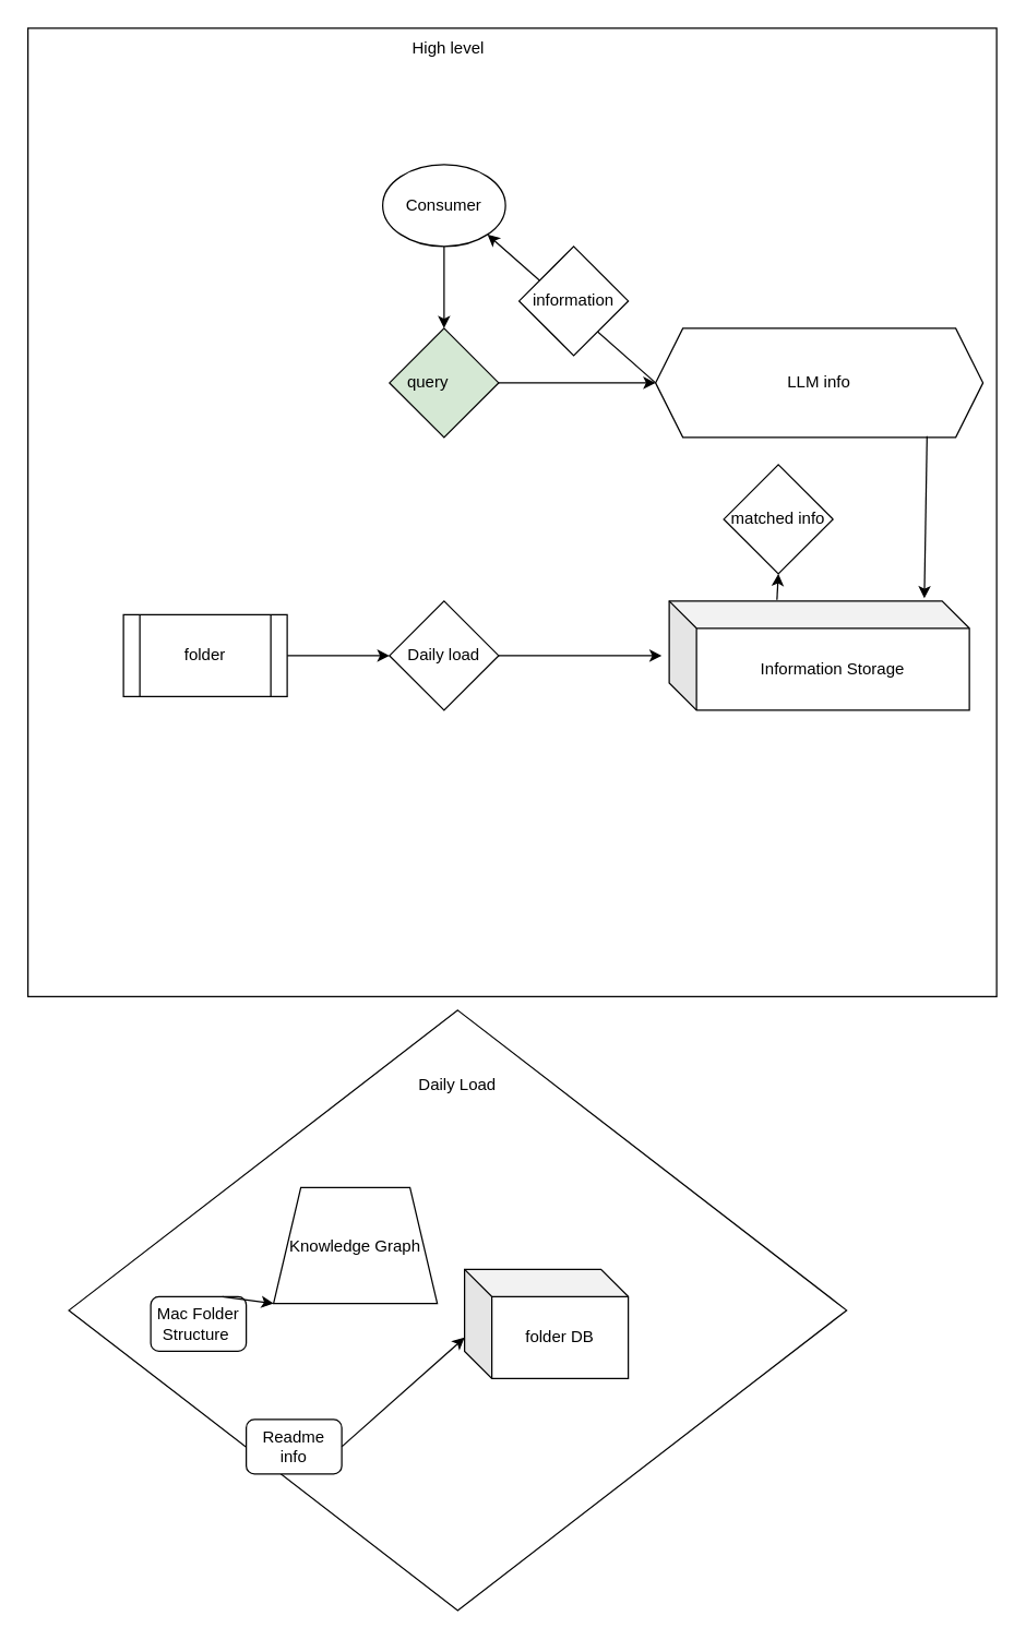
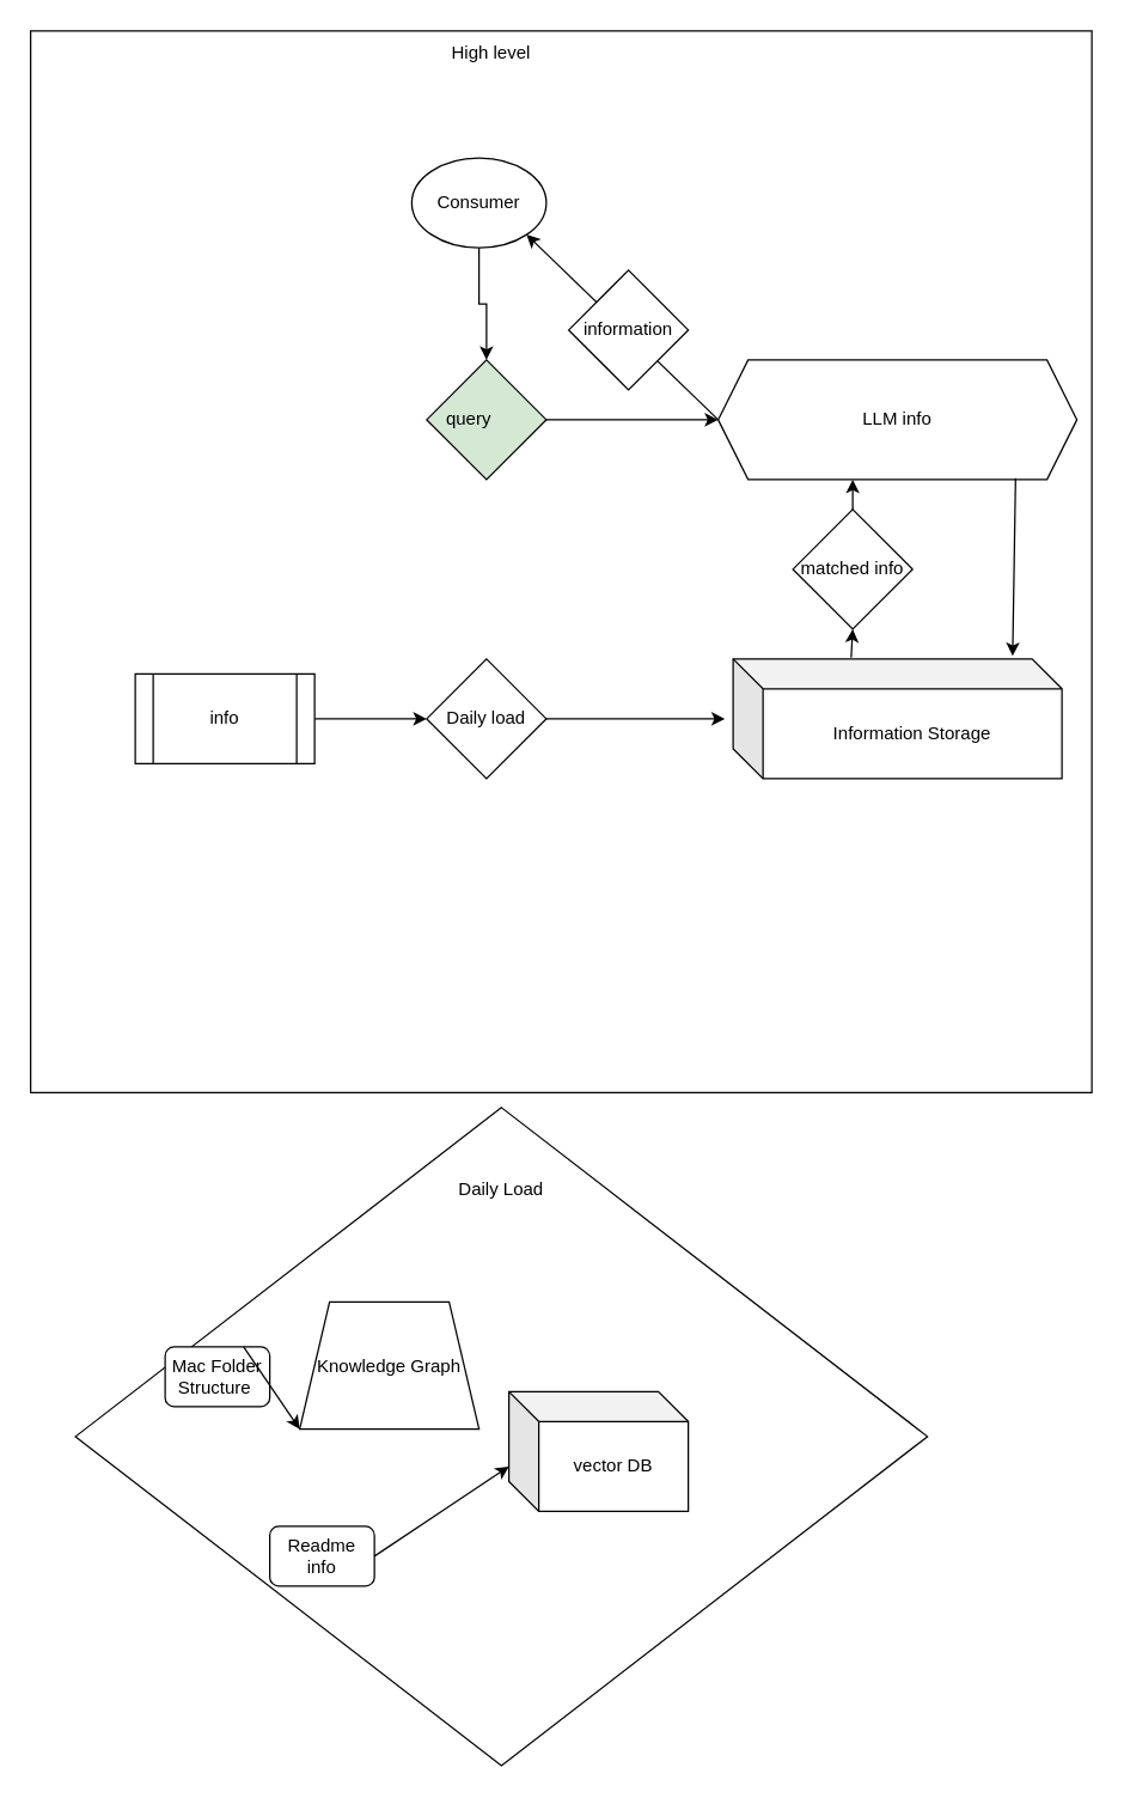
  <mxCell id="0" />
  <mxCell id="1" parent="0" />
  <mxCell id="2" value="" style="whiteSpace=wrap;html=1;aspect=fixed;" parent="1" vertex="1"><mxGeometry x="20" y="20" width="710" height="710" as="geometry" /></mxCell>
  <mxCell id="3" style="edgeStyle=orthogonalEdgeStyle;rounded=0;orthogonalLoop=1;jettySize=auto;html=1;exitX=0.5;exitY=1;exitDx=0;exitDy=0;entryX=0.5;entryY=0;entryDx=0;entryDy=0;" parent="1" source="4" target="6" edge="1"><mxGeometry relative="1" as="geometry" /></mxCell>
- <mxCell id="4" value="Consumer" style="ellipse;whiteSpace=wrap;html=1;" parent="1" vertex="1"><mxGeometry x="280" y="120" width="90" height="60" as="geometry" /></mxCell>
+ <mxCell id="4" value="Consumer" style="ellipse;whiteSpace=wrap;html=1;" parent="1" vertex="1"><mxGeometry x="275" y="105" width="90" height="60" as="geometry" /></mxCell>
  <mxCell id="5" style="edgeStyle=orthogonalEdgeStyle;rounded=0;orthogonalLoop=1;jettySize=auto;html=1;exitX=1;exitY=0.5;exitDx=0;exitDy=0;" parent="1" source="6" target="12" edge="1"><mxGeometry relative="1" as="geometry" /></mxCell>
  <mxCell id="6" value="query&lt;span style=&quot;white-space: pre;&quot;&gt;&#09;&lt;/span&gt;" style="rhombus;whiteSpace=wrap;html=1;fillColor=#d5e8d4;" parent="1" vertex="1"><mxGeometry x="285" y="240" width="80" height="80" as="geometry" /></mxCell>
  <mxCell id="7" style="edgeStyle=orthogonalEdgeStyle;rounded=0;orthogonalLoop=1;jettySize=auto;html=1;exitX=1;exitY=0.5;exitDx=0;exitDy=0;entryX=0;entryY=0.5;entryDx=0;entryDy=0;" parent="1" source="8" target="10" edge="1"><mxGeometry relative="1" as="geometry" /></mxCell>
- <mxCell id="8" value="folder" style="shape=process;whiteSpace=wrap;html=1;backgroundOutline=1;" parent="1" vertex="1"><mxGeometry x="90" y="450" width="120" height="60" as="geometry" /></mxCell>
+ <mxCell id="8" value="info" style="shape=process;whiteSpace=wrap;html=1;backgroundOutline=1;" parent="1" vertex="1"><mxGeometry x="90" y="450" width="120" height="60" as="geometry" /></mxCell>
  <mxCell id="9" value="Information Storage" style="shape=cube;whiteSpace=wrap;html=1;boundedLbl=1;backgroundOutline=1;darkOpacity=0.05;darkOpacity2=0.1;" parent="1" vertex="1"><mxGeometry x="490" y="440" width="220" height="80" as="geometry" /></mxCell>
  <mxCell id="10" value="Daily load" style="rhombus;whiteSpace=wrap;html=1;" parent="1" vertex="1"><mxGeometry x="285" y="440" width="80" height="80" as="geometry" /></mxCell>
  <mxCell id="11" style="edgeStyle=orthogonalEdgeStyle;rounded=0;orthogonalLoop=1;jettySize=auto;html=1;exitX=1;exitY=0.5;exitDx=0;exitDy=0;entryX=-0.025;entryY=0.5;entryDx=0;entryDy=0;entryPerimeter=0;" parent="1" source="10" target="9" edge="1"><mxGeometry relative="1" as="geometry" /></mxCell>
  <mxCell id="12" value="LLM info" style="shape=hexagon;perimeter=hexagonPerimeter2;whiteSpace=wrap;html=1;fixedSize=1;" parent="1" vertex="1"><mxGeometry x="480" y="240" width="240" height="80" as="geometry" /></mxCell>
  <mxCell id="13" value="matched info" style="rhombus;whiteSpace=wrap;html=1;" parent="1" vertex="1"><mxGeometry x="530" y="340" width="80" height="80" as="geometry" /></mxCell>
  <mxCell id="14" value="" style="endArrow=classic;html=1;rounded=0;exitX=0.359;exitY=-0.012;exitDx=0;exitDy=0;exitPerimeter=0;entryX=0.5;entryY=1;entryDx=0;entryDy=0;" parent="1" source="9" target="13" edge="1"><mxGeometry width="50" height="50" relative="1" as="geometry"><mxPoint x="350" y="340" as="sourcePoint" /><mxPoint x="400" y="290" as="targetPoint" /></mxGeometry></mxCell>
+ <mxCell id="15" value="" style="endArrow=classic;html=1;rounded=0;exitX=0.5;exitY=0;exitDx=0;exitDy=0;entryX=0.375;entryY=1;entryDx=0;entryDy=0;" parent="1" source="13" target="12" edge="1"><mxGeometry width="50" height="50" relative="1" as="geometry"><mxPoint x="350" y="340" as="sourcePoint" /><mxPoint x="400" y="290" as="targetPoint" /></mxGeometry></mxCell>
  <mxCell id="16" value="" style="endArrow=classic;html=1;rounded=0;entryX=1;entryY=1;entryDx=0;entryDy=0;exitX=0;exitY=0.5;exitDx=0;exitDy=0;" parent="1" source="12" target="4" edge="1"><mxGeometry width="50" height="50" relative="1" as="geometry"><mxPoint x="350" y="340" as="sourcePoint" /><mxPoint x="400" y="290" as="targetPoint" /></mxGeometry></mxCell>
  <mxCell id="17" value="information" style="rhombus;whiteSpace=wrap;html=1;" parent="1" vertex="1"><mxGeometry x="380" y="180" width="80" height="80" as="geometry" /></mxCell>
  <mxCell id="18" value="" style="endArrow=classic;html=1;rounded=0;entryX=0.85;entryY=-0.025;entryDx=0;entryDy=0;entryPerimeter=0;exitX=0.829;exitY=0.988;exitDx=0;exitDy=0;exitPerimeter=0;" parent="1" source="12" target="9" edge="1"><mxGeometry width="50" height="50" relative="1" as="geometry"><mxPoint x="350" y="340" as="sourcePoint" /><mxPoint x="400" y="290" as="targetPoint" /></mxGeometry></mxCell>
  <mxCell id="19" value="" style="rhombus;whiteSpace=wrap;html=1;" parent="1" vertex="1"><mxGeometry x="50" y="740" width="570" height="440" as="geometry" /></mxCell>
  <mxCell id="20" value="High level&amp;nbsp;" style="text;html=1;strokeColor=none;fillColor=none;align=center;verticalAlign=middle;whiteSpace=wrap;rounded=0;" parent="1" vertex="1"><mxGeometry x="300" y="20" width="60" height="30" as="geometry" /></mxCell>
  <mxCell id="21" value="Daily Load" style="text;html=1;strokeColor=none;fillColor=none;align=center;verticalAlign=middle;whiteSpace=wrap;rounded=0;" parent="1" vertex="1"><mxGeometry x="305" y="780" width="60" height="30" as="geometry" /></mxCell>
- <mxCell id="22" value="Mac Folder Structure&amp;nbsp;" style="rounded=1;whiteSpace=wrap;html=1;" parent="1" vertex="1"><mxGeometry x="110" y="950" width="70" height="40" as="geometry" /></mxCell>
- <mxCell id="23" value="Readme info" style="rounded=1;whiteSpace=wrap;html=1;" parent="1" vertex="1"><mxGeometry x="180" y="1040" width="70" height="40" as="geometry" /></mxCell>
- <mxCell id="24" value="folder DB" style="shape=cube;whiteSpace=wrap;html=1;boundedLbl=1;backgroundOutline=1;darkOpacity=0.05;darkOpacity2=0.1;" parent="1" vertex="1"><mxGeometry x="340" y="930" width="120" height="80" as="geometry" /></mxCell>
+ <mxCell id="22" value="Mac Folder Structure&amp;nbsp;" style="rounded=1;whiteSpace=wrap;html=1;" parent="1" vertex="1"><mxGeometry x="110" y="900" width="70" height="40" as="geometry" /></mxCell>
+ <mxCell id="23" value="Readme info" style="rounded=1;whiteSpace=wrap;html=1;" parent="1" vertex="1"><mxGeometry x="180" y="1020" width="70" height="40" as="geometry" /></mxCell>
+ <mxCell id="24" value="vector DB" style="shape=cube;whiteSpace=wrap;html=1;boundedLbl=1;backgroundOutline=1;darkOpacity=0.05;darkOpacity2=0.1;" parent="1" vertex="1"><mxGeometry x="340" y="930" width="120" height="80" as="geometry" /></mxCell>
  <mxCell id="25" value="Knowledge Graph" style="shape=trapezoid;perimeter=trapezoidPerimeter;whiteSpace=wrap;html=1;fixedSize=1;" parent="1" vertex="1"><mxGeometry x="200" y="870" width="120" height="85" as="geometry" /></mxCell>
  <mxCell id="26" value="" style="endArrow=classic;html=1;entryX=0;entryY=1;entryDx=0;entryDy=0;exitX=0.75;exitY=0;exitDx=0;exitDy=0;" parent="1" source="22" target="25" edge="1"><mxGeometry width="50" height="50" relative="1" as="geometry"><mxPoint x="440" y="1030" as="sourcePoint" /><mxPoint x="490" y="980" as="targetPoint" /></mxGeometry></mxCell>
  <mxCell id="27" value="" style="endArrow=classic;html=1;exitX=1;exitY=0.5;exitDx=0;exitDy=0;" parent="1" source="23" edge="1"><mxGeometry width="50" height="50" relative="1" as="geometry"><mxPoint x="290" y="1030" as="sourcePoint" /><mxPoint x="340" y="980" as="targetPoint" /></mxGeometry></mxCell>
